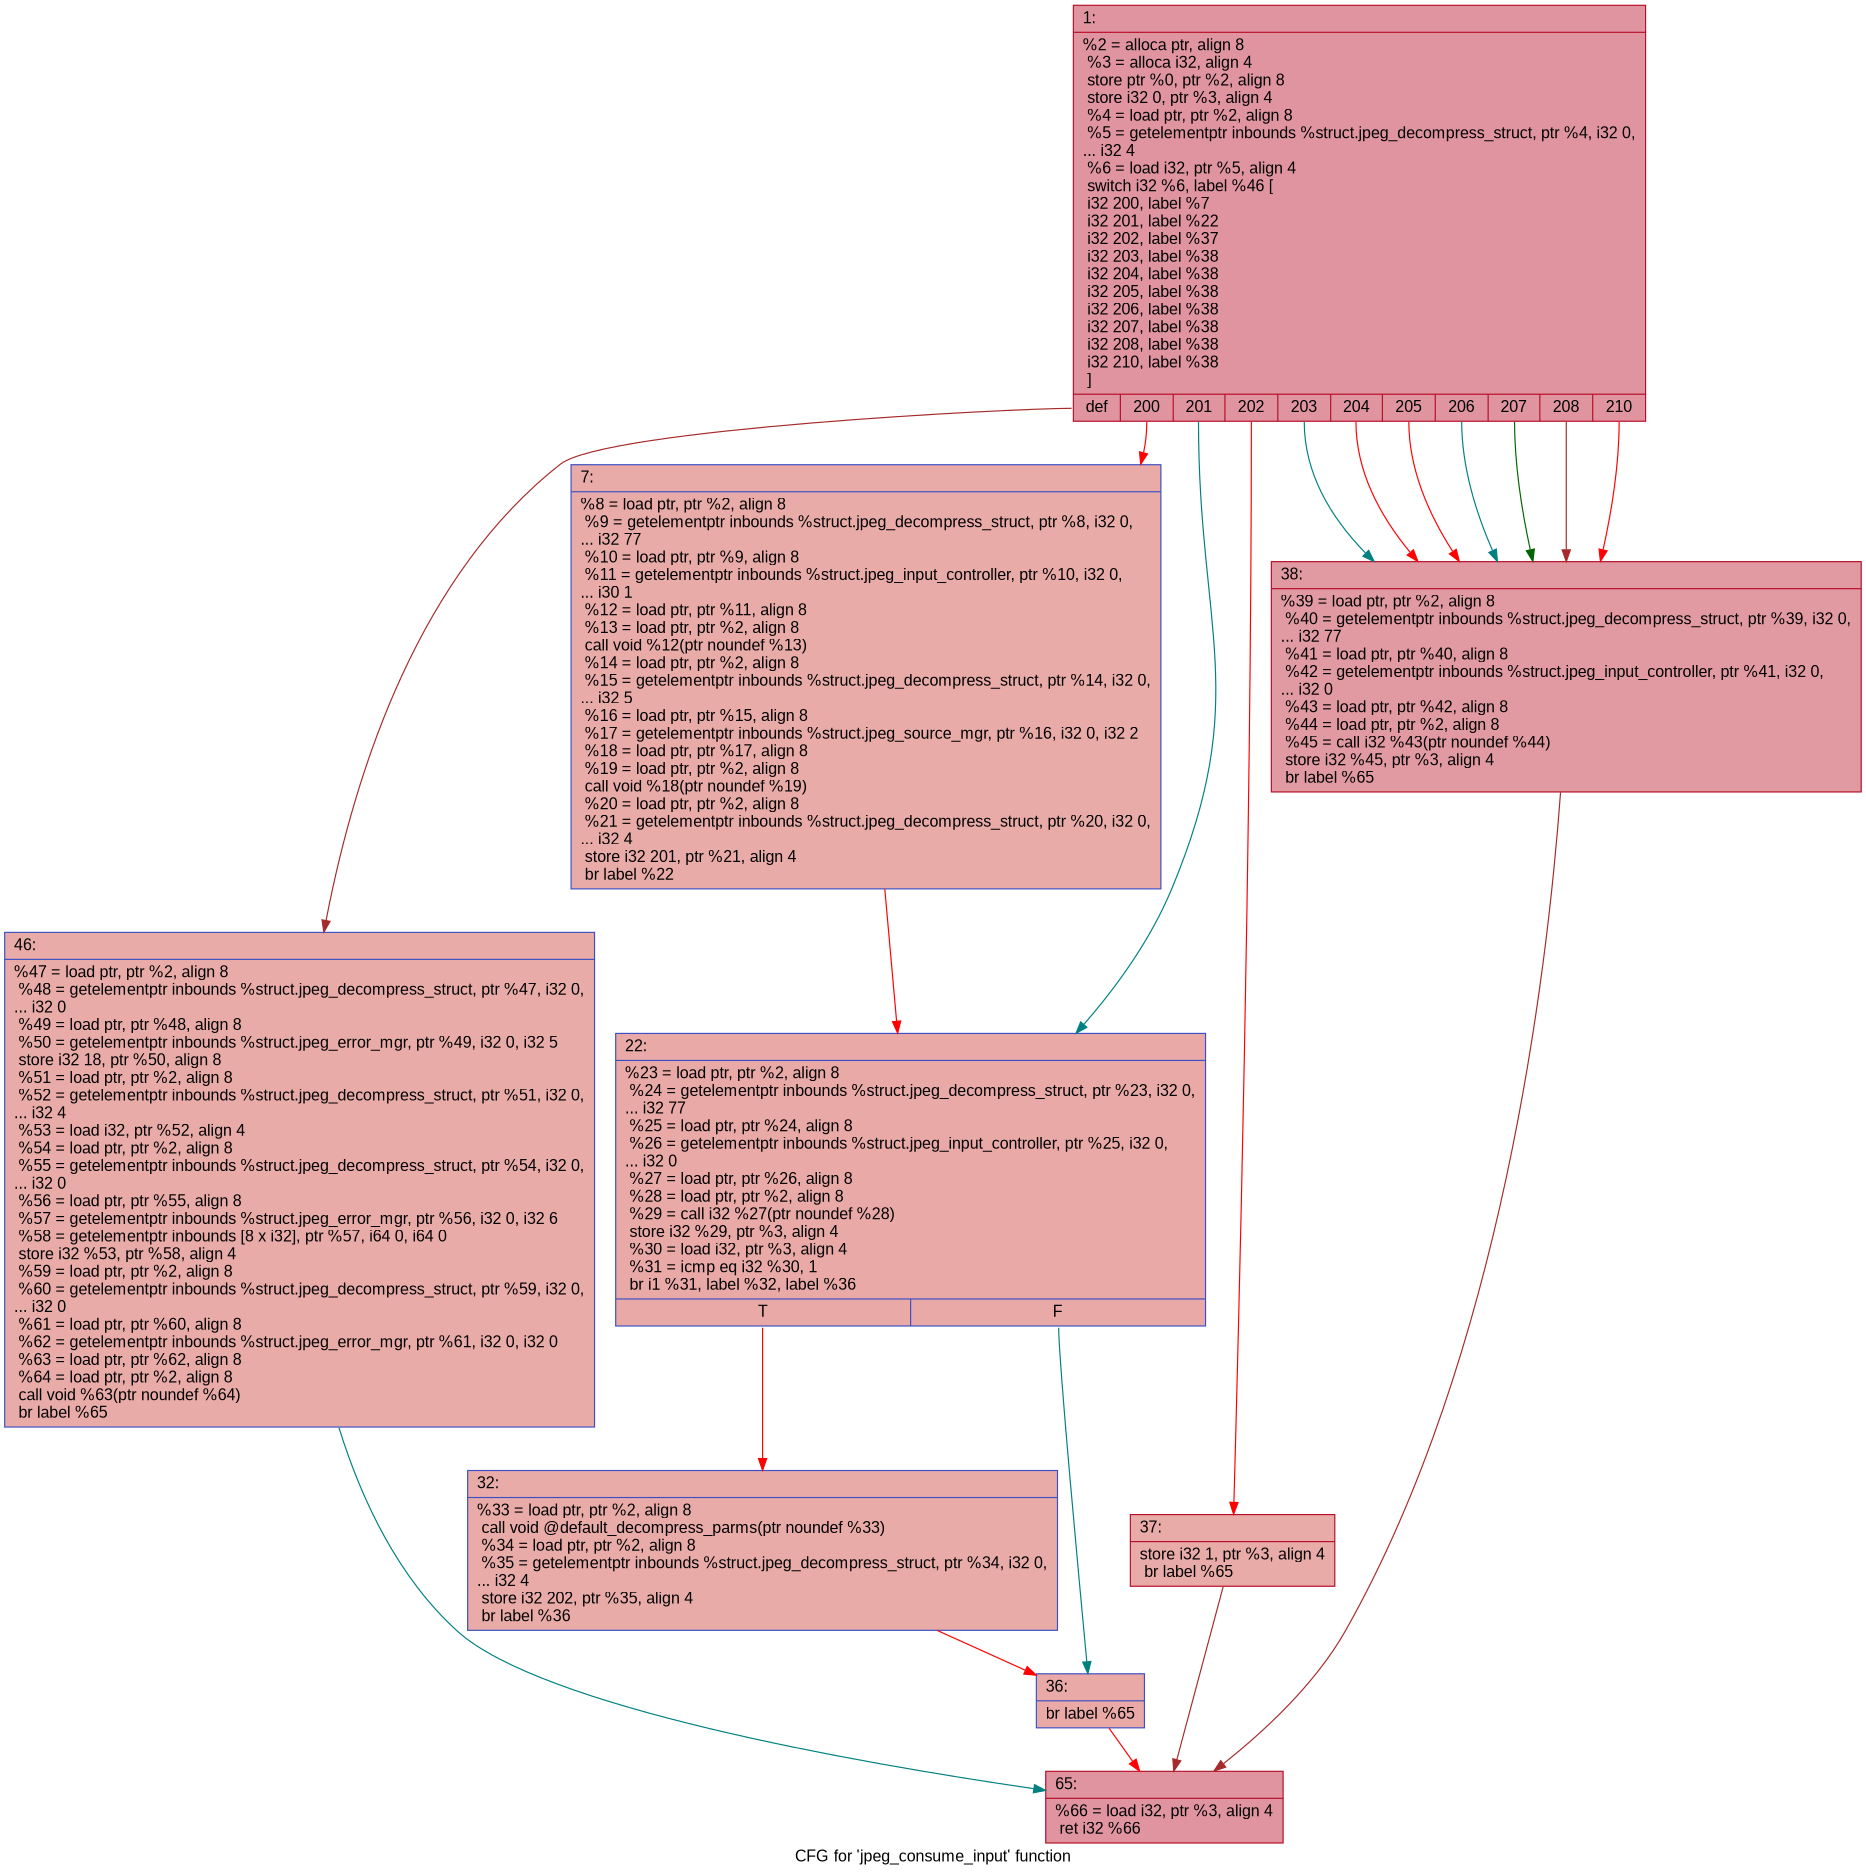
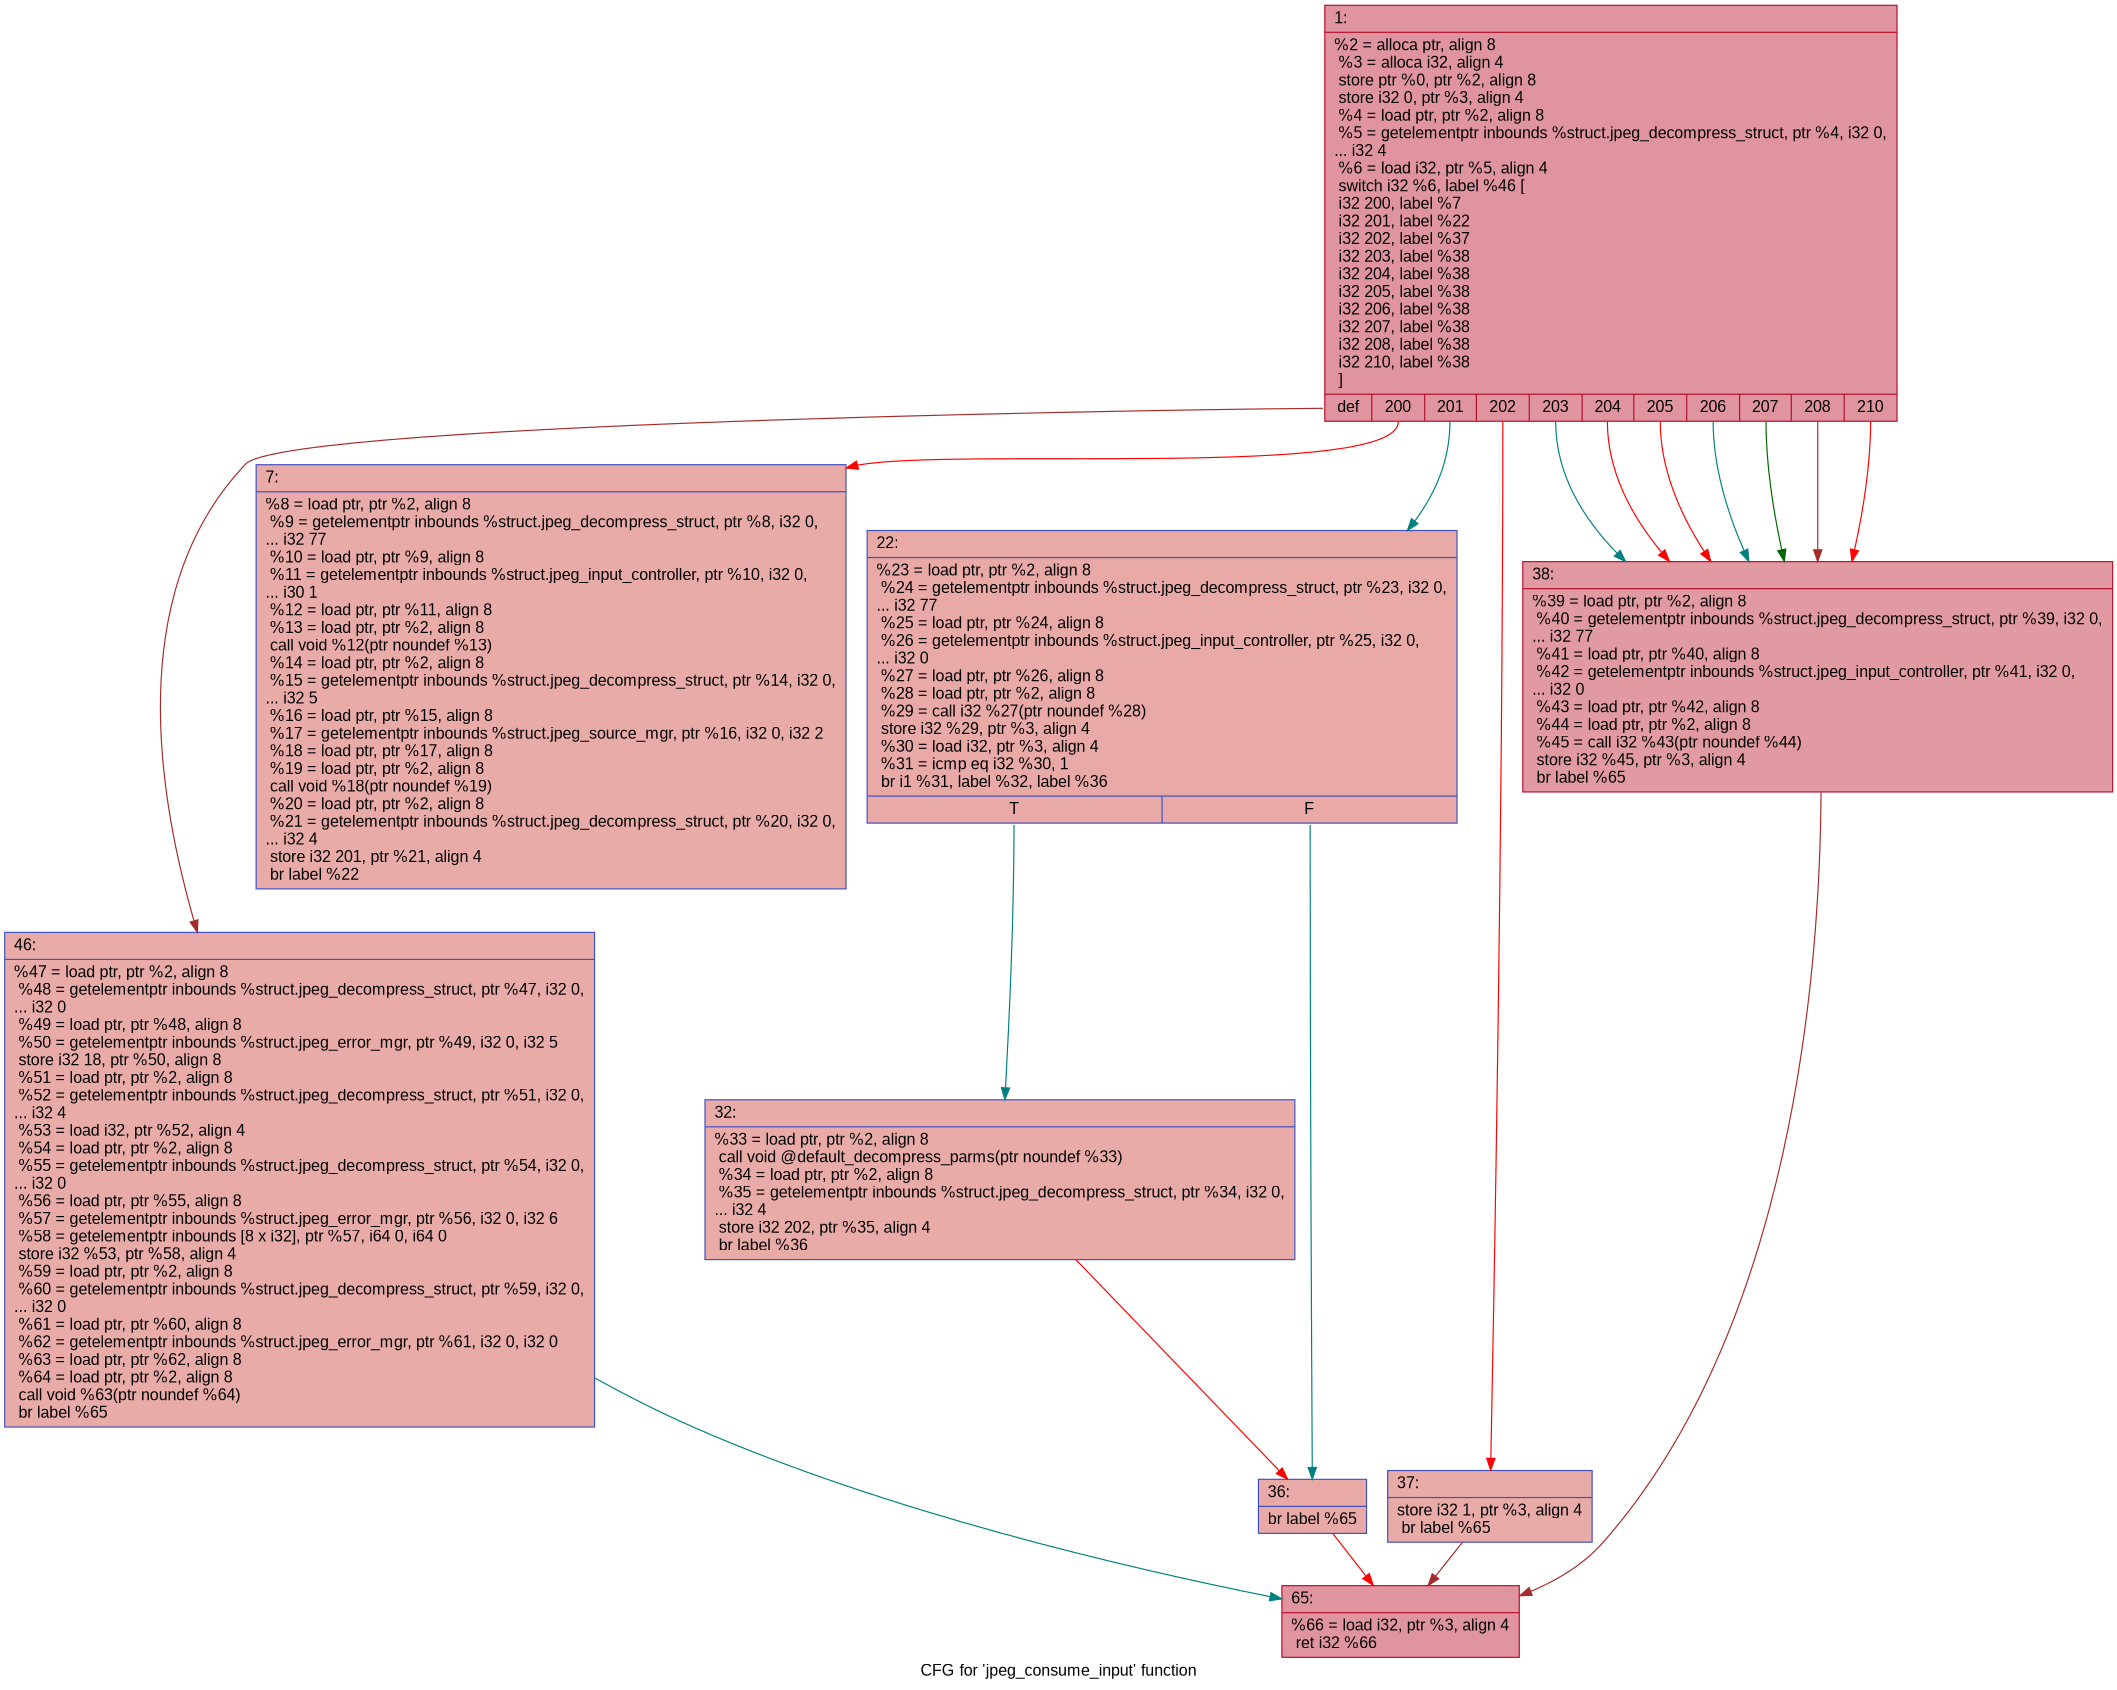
  digraph {
    fontname="Liberation Sans"
    label="CFG for 'jpeg_consume_input' function"
    node [color="#3d50c3ff" fillcolor="#cc403a70" fontname="Liberation Sans" shape=record style=filled]
    edge [color=red fontname="Liberation Sans"]
    n1 [color="#b70d28ff" fillcolor="#b70d2870" label="{1:\l|  %2 = alloca ptr, align 8\l  %3 = alloca i32, align 4\l  store ptr %0, ptr %2, align 8\l  store i32 0, ptr %3, align 4\l  %4 = load ptr, ptr %2, align 8\l  %5 = getelementptr inbounds %struct.jpeg_decompress_struct, ptr %4, i32 0,\l... i32 4\l  %6 = load i32, ptr %5, align 4\l  switch i32 %6, label %46 [\l    i32 200, label %7\l    i32 201, label %22\l    i32 202, label %37\l    i32 203, label %38\l    i32 204, label %38\l    i32 205, label %38\l    i32 206, label %38\l    i32 207, label %38\l    i32 208, label %38\l    i32 210, label %38\l  ]\l|{<s0>def|<s1>200|<s2>201|<s3>202|<s4>203|<s5>204|<s6>205|<s7>206|<s8>207|<s9>208|<s10>210}}"]
    n2 [label="{46:\l|  %47 = load ptr, ptr %2, align 8\l  %48 = getelementptr inbounds %struct.jpeg_decompress_struct, ptr %47, i32 0,\l... i32 0\l  %49 = load ptr, ptr %48, align 8\l  %50 = getelementptr inbounds %struct.jpeg_error_mgr, ptr %49, i32 0, i32 5\l  store i32 18, ptr %50, align 8\l  %51 = load ptr, ptr %2, align 8\l  %52 = getelementptr inbounds %struct.jpeg_decompress_struct, ptr %51, i32 0,\l... i32 4\l  %53 = load i32, ptr %52, align 4\l  %54 = load ptr, ptr %2, align 8\l  %55 = getelementptr inbounds %struct.jpeg_decompress_struct, ptr %54, i32 0,\l... i32 0\l  %56 = load ptr, ptr %55, align 8\l  %57 = getelementptr inbounds %struct.jpeg_error_mgr, ptr %56, i32 0, i32 6\l  %58 = getelementptr inbounds [8 x i32], ptr %57, i64 0, i64 0\l  store i32 %53, ptr %58, align 4\l  %59 = load ptr, ptr %2, align 8\l  %60 = getelementptr inbounds %struct.jpeg_decompress_struct, ptr %59, i32 0,\l... i32 0\l  %61 = load ptr, ptr %60, align 8\l  %62 = getelementptr inbounds %struct.jpeg_error_mgr, ptr %61, i32 0, i32 0\l  %63 = load ptr, ptr %62, align 8\l  %64 = load ptr, ptr %2, align 8\l  call void %63(ptr noundef %64)\l  br label %65\l}"]
    n3 [label="{7:\l|  %8 = load ptr, ptr %2, align 8\l  %9 = getelementptr inbounds %struct.jpeg_decompress_struct, ptr %8, i32 0,\l... i32 77\l  %10 = load ptr, ptr %9, align 8\l  %11 = getelementptr inbounds %struct.jpeg_input_controller, ptr %10, i32 0,\l... i30 1\l  %12 = load ptr, ptr %11, align 8\l  %13 = load ptr, ptr %2, align 8\l  call void %12(ptr noundef %13)\l  %14 = load ptr, ptr %2, align 8\l  %15 = getelementptr inbounds %struct.jpeg_decompress_struct, ptr %14, i32 0,\l... i32 5\l  %16 = load ptr, ptr %15, align 8\l  %17 = getelementptr inbounds %struct.jpeg_source_mgr, ptr %16, i32 0, i32 2\l  %18 = load ptr, ptr %17, align 8\l  %19 = load ptr, ptr %2, align 8\l  call void %18(ptr noundef %19)\l  %20 = load ptr, ptr %2, align 8\l  %21 = getelementptr inbounds %struct.jpeg_decompress_struct, ptr %20, i32 0,\l... i32 4\l  store i32 201, ptr %21, align 4\l  br label %22\l}"]
    n4 [fillcolor="#ca3b3770" label="{22:\l|  %23 = load ptr, ptr %2, align 8\l  %24 = getelementptr inbounds %struct.jpeg_decompress_struct, ptr %23, i32 0,\l... i32 77\l  %25 = load ptr, ptr %24, align 8\l  %26 = getelementptr inbounds %struct.jpeg_input_controller, ptr %25, i32 0,\l... i32 0\l  %27 = load ptr, ptr %26, align 8\l  %28 = load ptr, ptr %2, align 8\l  %29 = call i32 %27(ptr noundef %28)\l  store i32 %29, ptr %3, align 4\l  %30 = load i32, ptr %3, align 4\l  %31 = icmp eq i32 %30, 1\l  br i1 %31, label %32, label %36\l|{<s0>T|<s1>F}}"]
-   n5 [color="#b70d28ff" label="{37:\l|  store i32 1, ptr %3, align 4\l  br label %65\l}"]
+   n5 [label="{37:\l|  store i32 1, ptr %3, align 4\l  br label %65\l}"]
    n6 [color="#b70d28ff" fillcolor="#bb1b2c70" label="{38:\l|  %39 = load ptr, ptr %2, align 8\l  %40 = getelementptr inbounds %struct.jpeg_decompress_struct, ptr %39, i32 0,\l... i32 77\l  %41 = load ptr, ptr %40, align 8\l  %42 = getelementptr inbounds %struct.jpeg_input_controller, ptr %41, i32 0,\l... i32 0\l  %43 = load ptr, ptr %42, align 8\l  %44 = load ptr, ptr %2, align 8\l  %45 = call i32 %43(ptr noundef %44)\l  store i32 %45, ptr %3, align 4\l  br label %65\l}"]
    n7 [color="#b70d28ff" fillcolor="#b70d2870" label="{65:\l|  %66 = load i32, ptr %3, align 4\l  ret i32 %66\l}"]
    n8 [label="{32:\l|  %33 = load ptr, ptr %2, align 8\l  call void @default_decompress_parms(ptr noundef %33)\l  %34 = load ptr, ptr %2, align 8\l  %35 = getelementptr inbounds %struct.jpeg_decompress_struct, ptr %34, i32 0,\l... i32 4\l  store i32 202, ptr %35, align 4\l  br label %36\l}"]
    n9 [fillcolor="#ca3b3770" label="{36:\l|  br label %65\l}"]
    n1 -> n2 [color=brown tailport=s0]
    n1 -> n3 [tailport=s1]
    n1 -> n4 [color=teal tailport=s2]
    n1 -> n5 [tailport=s3]
    n1 -> n6 [color=teal tailport=s4]
    n1 -> n6 [tailport=s5]
    n1 -> n6 [tailport=s6]
    n1 -> n6 [color=teal tailport=s7]
    n1 -> n6 [color=darkgreen tailport=s8]
    n1 -> n6 [color=brown tailport=s9]
    n1 -> n6 [tailport=s10]
    n2 -> n7 [color=teal]
-   n3 -> n4
-   n4 -> n8 [tailport=s0]
+   n4 -> n8 [color=teal tailport=s0]
    n4 -> n9 [color=teal tailport=s1]
    n5 -> n7 [color=brown]
    n6 -> n7 [color=brown]
    n8 -> n9
    n9 -> n7
  }
